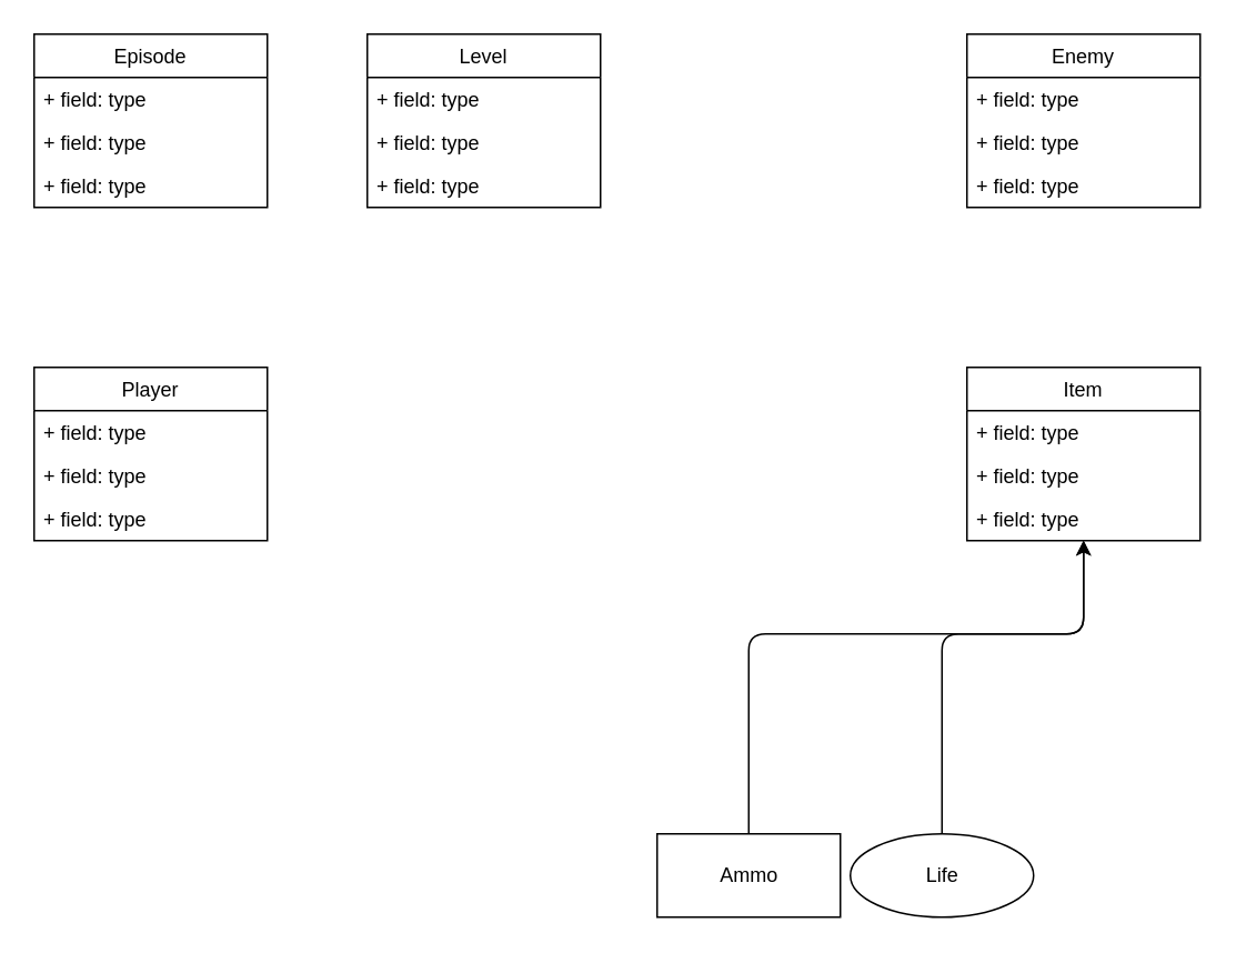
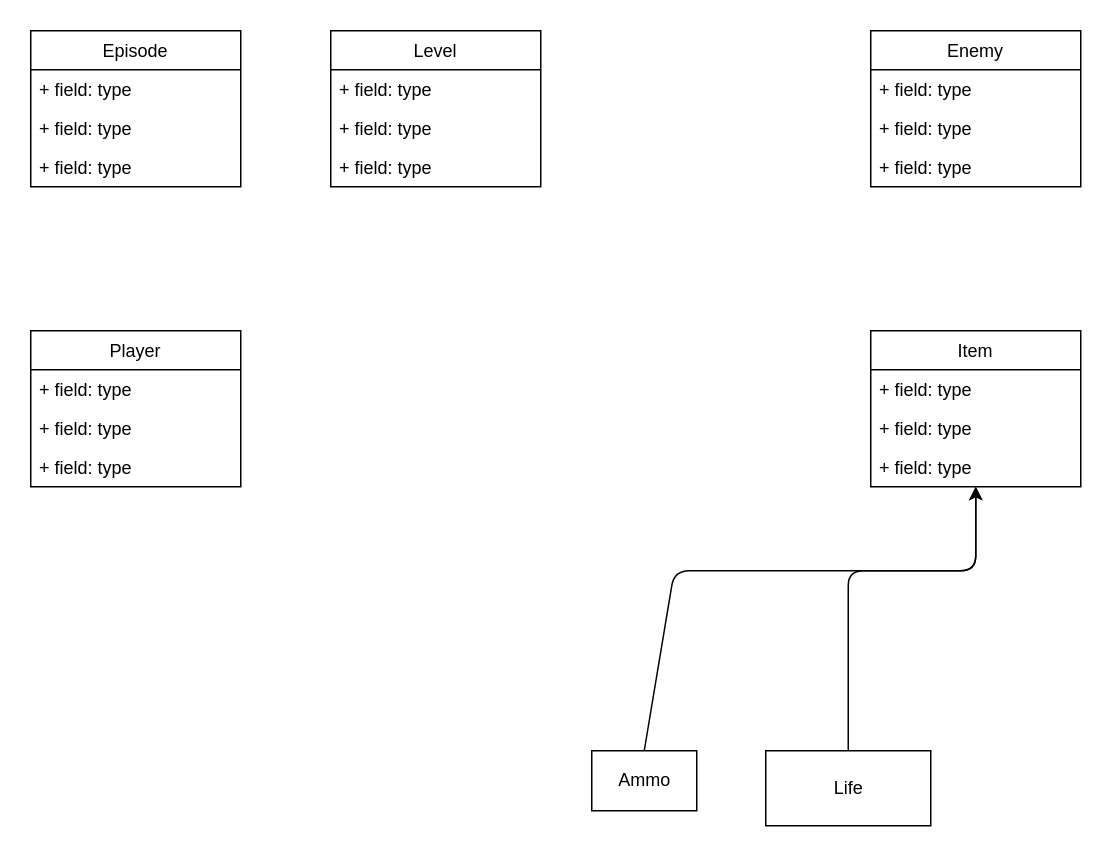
  <mxCell id="0" />
  <mxCell id="1" parent="0" />
  <mxCell id="2" value="Enemy" style="swimlane;fontStyle=0;childLayout=stackLayout;horizontal=1;startSize=26;fillColor=none;horizontalStack=0;resizeParent=1;resizeParentMax=0;resizeLast=0;collapsible=1;marginBottom=0;" vertex="1" parent="1"><mxGeometry x="580" y="20" width="140" height="104" as="geometry" /></mxCell>
  <mxCell id="3" value="+ field: type" style="text;strokeColor=none;fillColor=none;align=left;verticalAlign=top;spacingLeft=4;spacingRight=4;overflow=hidden;rotatable=0;points=[[0,0.5],[1,0.5]];portConstraint=eastwest;" vertex="1" parent="2"><mxGeometry y="26" width="140" height="26" as="geometry" /></mxCell>
  <mxCell id="4" value="+ field: type" style="text;strokeColor=none;fillColor=none;align=left;verticalAlign=top;spacingLeft=4;spacingRight=4;overflow=hidden;rotatable=0;points=[[0,0.5],[1,0.5]];portConstraint=eastwest;" vertex="1" parent="2"><mxGeometry y="52" width="140" height="26" as="geometry" /></mxCell>
  <mxCell id="5" value="+ field: type" style="text;strokeColor=none;fillColor=none;align=left;verticalAlign=top;spacingLeft=4;spacingRight=4;overflow=hidden;rotatable=0;points=[[0,0.5],[1,0.5]];portConstraint=eastwest;" vertex="1" parent="2"><mxGeometry y="78" width="140" height="26" as="geometry" /></mxCell>
  <mxCell id="6" value="Player" style="swimlane;fontStyle=0;childLayout=stackLayout;horizontal=1;startSize=26;fillColor=none;horizontalStack=0;resizeParent=1;resizeParentMax=0;resizeLast=0;collapsible=1;marginBottom=0;" vertex="1" parent="1"><mxGeometry x="20" y="220" width="140" height="104" as="geometry" /></mxCell>
  <mxCell id="7" value="+ field: type" style="text;strokeColor=none;fillColor=none;align=left;verticalAlign=top;spacingLeft=4;spacingRight=4;overflow=hidden;rotatable=0;points=[[0,0.5],[1,0.5]];portConstraint=eastwest;" vertex="1" parent="6"><mxGeometry y="26" width="140" height="26" as="geometry" /></mxCell>
  <mxCell id="8" value="+ field: type" style="text;strokeColor=none;fillColor=none;align=left;verticalAlign=top;spacingLeft=4;spacingRight=4;overflow=hidden;rotatable=0;points=[[0,0.5],[1,0.5]];portConstraint=eastwest;" vertex="1" parent="6"><mxGeometry y="52" width="140" height="26" as="geometry" /></mxCell>
  <mxCell id="9" value="+ field: type" style="text;strokeColor=none;fillColor=none;align=left;verticalAlign=top;spacingLeft=4;spacingRight=4;overflow=hidden;rotatable=0;points=[[0,0.5],[1,0.5]];portConstraint=eastwest;" vertex="1" parent="6"><mxGeometry y="78" width="140" height="26" as="geometry" /></mxCell>
  <mxCell id="10" value="Item" style="swimlane;fontStyle=0;childLayout=stackLayout;horizontal=1;startSize=26;fillColor=none;horizontalStack=0;resizeParent=1;resizeParentMax=0;resizeLast=0;collapsible=1;marginBottom=0;" vertex="1" parent="1"><mxGeometry x="580" y="220" width="140" height="104" as="geometry" /></mxCell>
  <mxCell id="11" value="+ field: type" style="text;strokeColor=none;fillColor=none;align=left;verticalAlign=top;spacingLeft=4;spacingRight=4;overflow=hidden;rotatable=0;points=[[0,0.5],[1,0.5]];portConstraint=eastwest;" vertex="1" parent="10"><mxGeometry y="26" width="140" height="26" as="geometry" /></mxCell>
  <mxCell id="12" value="+ field: type" style="text;strokeColor=none;fillColor=none;align=left;verticalAlign=top;spacingLeft=4;spacingRight=4;overflow=hidden;rotatable=0;points=[[0,0.5],[1,0.5]];portConstraint=eastwest;" vertex="1" parent="10"><mxGeometry y="52" width="140" height="26" as="geometry" /></mxCell>
  <mxCell id="13" value="+ field: type" style="text;strokeColor=none;fillColor=none;align=left;verticalAlign=top;spacingLeft=4;spacingRight=4;overflow=hidden;rotatable=0;points=[[0,0.5],[1,0.5]];portConstraint=eastwest;" vertex="1" parent="10"><mxGeometry y="78" width="140" height="26" as="geometry" /></mxCell>
  <mxCell id="14" value="Episode" style="swimlane;fontStyle=0;childLayout=stackLayout;horizontal=1;startSize=26;fillColor=none;horizontalStack=0;resizeParent=1;resizeParentMax=0;resizeLast=0;collapsible=1;marginBottom=0;" vertex="1" parent="1"><mxGeometry x="20" y="20" width="140" height="104" as="geometry" /></mxCell>
  <mxCell id="15" value="+ field: type" style="text;strokeColor=none;fillColor=none;align=left;verticalAlign=top;spacingLeft=4;spacingRight=4;overflow=hidden;rotatable=0;points=[[0,0.5],[1,0.5]];portConstraint=eastwest;" vertex="1" parent="14"><mxGeometry y="26" width="140" height="26" as="geometry" /></mxCell>
  <mxCell id="16" value="+ field: type" style="text;strokeColor=none;fillColor=none;align=left;verticalAlign=top;spacingLeft=4;spacingRight=4;overflow=hidden;rotatable=0;points=[[0,0.5],[1,0.5]];portConstraint=eastwest;" vertex="1" parent="14"><mxGeometry y="52" width="140" height="26" as="geometry" /></mxCell>
  <mxCell id="17" value="+ field: type" style="text;strokeColor=none;fillColor=none;align=left;verticalAlign=top;spacingLeft=4;spacingRight=4;overflow=hidden;rotatable=0;points=[[0,0.5],[1,0.5]];portConstraint=eastwest;" vertex="1" parent="14"><mxGeometry y="78" width="140" height="26" as="geometry" /></mxCell>
  <mxCell id="18" value="Level" style="swimlane;fontStyle=0;childLayout=stackLayout;horizontal=1;startSize=26;fillColor=none;horizontalStack=0;resizeParent=1;resizeParentMax=0;resizeLast=0;collapsible=1;marginBottom=0;" vertex="1" parent="1"><mxGeometry x="220" y="20" width="140" height="104" as="geometry" /></mxCell>
  <mxCell id="19" value="+ field: type" style="text;strokeColor=none;fillColor=none;align=left;verticalAlign=top;spacingLeft=4;spacingRight=4;overflow=hidden;rotatable=0;points=[[0,0.5],[1,0.5]];portConstraint=eastwest;" vertex="1" parent="18"><mxGeometry y="26" width="140" height="26" as="geometry" /></mxCell>
  <mxCell id="20" value="+ field: type" style="text;strokeColor=none;fillColor=none;align=left;verticalAlign=top;spacingLeft=4;spacingRight=4;overflow=hidden;rotatable=0;points=[[0,0.5],[1,0.5]];portConstraint=eastwest;" vertex="1" parent="18"><mxGeometry y="52" width="140" height="26" as="geometry" /></mxCell>
  <mxCell id="21" value="+ field: type" style="text;strokeColor=none;fillColor=none;align=left;verticalAlign=top;spacingLeft=4;spacingRight=4;overflow=hidden;rotatable=0;points=[[0,0.5],[1,0.5]];portConstraint=eastwest;" vertex="1" parent="18"><mxGeometry y="78" width="140" height="26" as="geometry" /></mxCell>
- <mxCell id="22" value="Ammo" style="html=1;" vertex="1" parent="1"><mxGeometry x="394" y="500" width="110" height="50" as="geometry" /></mxCell>
+ <mxCell id="22" value="Ammo" style="html=1;" vertex="1" parent="1"><mxGeometry x="394" y="500" width="70" height="40" as="geometry" /></mxCell>
  <mxCell id="23" value="" style="endArrow=classic;html=1;exitX=0.5;exitY=0;exitDx=0;exitDy=0;" edge="1" parent="1" source="22" target="13"><mxGeometry width="50" height="50" relative="1" as="geometry"><mxPoint x="370" y="390" as="sourcePoint" /><mxPoint x="420" y="340" as="targetPoint" /><Array as="points"><mxPoint x="449" y="380" /><mxPoint x="650" y="380" /></Array></mxGeometry></mxCell>
- <mxCell id="24" value="Life" style="ellipse;html=1;" vertex="1" parent="1"><mxGeometry x="510" y="500" width="110" height="50" as="geometry" /></mxCell>
+ <mxCell id="24" value="Life" style="html=1;" vertex="1" parent="1"><mxGeometry x="510" y="500" width="110" height="50" as="geometry" /></mxCell>
  <mxCell id="25" value="" style="endArrow=classic;html=1;exitX=0.5;exitY=0;exitDx=0;exitDy=0;edgeStyle=orthogonalEdgeStyle;" edge="1" parent="1" source="24" target="13"><mxGeometry width="50" height="50" relative="1" as="geometry"><mxPoint x="459" y="510" as="sourcePoint" /><mxPoint x="660" y="334" as="targetPoint" /><Array as="points"><mxPoint x="565" y="380" /><mxPoint x="650" y="380" /></Array></mxGeometry></mxCell>
